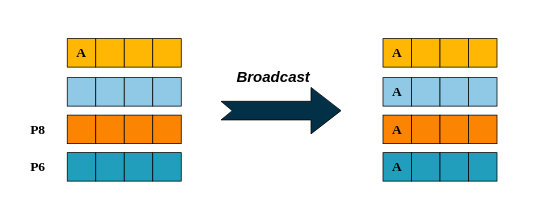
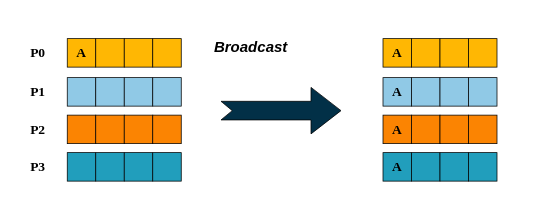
  <mxCell id="0" />
  <mxCell id="1" parent="0" />
  <mxCell id="2" value="" style="rounded=0;whiteSpace=wrap;html=1;strokeColor=none;fillColor=none;" parent="1" vertex="1"><mxGeometry x="20" y="20" width="675" height="254" as="geometry" /></mxCell>
  <mxCell id="3" value="&lt;font style=&quot;font-size: 18px;&quot; face=&quot;Times New Roman&quot;&gt;&lt;b&gt;A&lt;/b&gt;&lt;/font&gt;" style="whiteSpace=wrap;html=1;aspect=fixed;fillColor=#FFB703;" parent="1" vertex="1"><mxGeometry x="89" y="51" width="38" height="38" as="geometry" /></mxCell>
  <mxCell id="4" value="" style="whiteSpace=wrap;html=1;aspect=fixed;fillColor=#FFB703;" parent="1" vertex="1"><mxGeometry x="127" y="51" width="38" height="38" as="geometry" /></mxCell>
  <mxCell id="5" value="" style="whiteSpace=wrap;html=1;aspect=fixed;fillColor=#FFB703;" parent="1" vertex="1"><mxGeometry x="165" y="51" width="38" height="38" as="geometry" /></mxCell>
  <mxCell id="6" value="" style="whiteSpace=wrap;html=1;aspect=fixed;fillColor=#FFB703;" parent="1" vertex="1"><mxGeometry x="203" y="51" width="38" height="38" as="geometry" /></mxCell>
  <mxCell id="7" value="" style="whiteSpace=wrap;html=1;aspect=fixed;fillColor=#90C9E6;" parent="1" vertex="1"><mxGeometry x="89" y="103" width="38" height="38" as="geometry" /></mxCell>
  <mxCell id="8" value="" style="whiteSpace=wrap;html=1;aspect=fixed;fillColor=#90C9E6;" parent="1" vertex="1"><mxGeometry x="127" y="103" width="38" height="38" as="geometry" /></mxCell>
  <mxCell id="9" value="" style="whiteSpace=wrap;html=1;aspect=fixed;fillColor=#90C9E6;" parent="1" vertex="1"><mxGeometry x="165" y="103" width="38" height="38" as="geometry" /></mxCell>
  <mxCell id="10" value="" style="whiteSpace=wrap;html=1;aspect=fixed;fillColor=#90C9E6;" parent="1" vertex="1"><mxGeometry x="203" y="103" width="38" height="38" as="geometry" /></mxCell>
  <mxCell id="11" value="" style="whiteSpace=wrap;html=1;aspect=fixed;fillColor=#FB8402;" parent="1" vertex="1"><mxGeometry x="89" y="153" width="38" height="38" as="geometry" /></mxCell>
  <mxCell id="12" value="" style="whiteSpace=wrap;html=1;aspect=fixed;fillColor=#FB8402;" parent="1" vertex="1"><mxGeometry x="127" y="153" width="38" height="38" as="geometry" /></mxCell>
  <mxCell id="13" value="" style="whiteSpace=wrap;html=1;aspect=fixed;fillColor=#FB8402;" parent="1" vertex="1"><mxGeometry x="165" y="153" width="38" height="38" as="geometry" /></mxCell>
  <mxCell id="14" value="" style="whiteSpace=wrap;html=1;aspect=fixed;fillColor=#FB8402;" parent="1" vertex="1"><mxGeometry x="203" y="153" width="38" height="38" as="geometry" /></mxCell>
  <mxCell id="15" value="" style="whiteSpace=wrap;html=1;aspect=fixed;fillColor=#219EBC;" parent="1" vertex="1"><mxGeometry x="89" y="203" width="38" height="38" as="geometry" /></mxCell>
  <mxCell id="16" value="" style="whiteSpace=wrap;html=1;aspect=fixed;fillColor=#219EBC;" parent="1" vertex="1"><mxGeometry x="127" y="203" width="38" height="38" as="geometry" /></mxCell>
  <mxCell id="17" value="" style="whiteSpace=wrap;html=1;aspect=fixed;fillColor=#219EBC;" parent="1" vertex="1"><mxGeometry x="165" y="203" width="38" height="38" as="geometry" /></mxCell>
  <mxCell id="18" value="" style="whiteSpace=wrap;html=1;aspect=fixed;fillColor=#219EBC;" parent="1" vertex="1"><mxGeometry x="203" y="203" width="38" height="38" as="geometry" /></mxCell>
- <mxCell id="21" value="&lt;font style=&quot;font-size: 18px;&quot; face=&quot;Times New Roman&quot;&gt;&lt;b&gt;P8&lt;/b&gt;&lt;/font&gt;" style="text;html=1;strokeColor=none;fillColor=none;align=center;verticalAlign=middle;whiteSpace=wrap;rounded=0;fontColor=#000000;" parent="1" vertex="1"><mxGeometry x="20" y="157" width="60" height="30" as="geometry" /></mxCell>
- <mxCell id="22" value="&lt;font style=&quot;font-size: 18px;&quot; face=&quot;Times New Roman&quot;&gt;&lt;b&gt;P6&lt;/b&gt;&lt;/font&gt;" style="text;html=1;strokeColor=none;fillColor=none;align=center;verticalAlign=middle;whiteSpace=wrap;rounded=0;fontColor=#000000;" parent="1" vertex="1"><mxGeometry x="20" y="207" width="60" height="30" as="geometry" /></mxCell>
+ <mxCell id="19" value="&lt;font style=&quot;font-size: 18px;&quot; face=&quot;Times New Roman&quot;&gt;&lt;b&gt;P0&lt;/b&gt;&lt;/font&gt;" style="text;html=1;strokeColor=none;fillColor=none;align=center;verticalAlign=middle;whiteSpace=wrap;rounded=0;fontColor=#000000;" parent="1" vertex="1"><mxGeometry x="20" y="55" width="60" height="30" as="geometry" /></mxCell>
+ <mxCell id="20" value="&lt;font style=&quot;font-size: 18px;&quot; face=&quot;Times New Roman&quot;&gt;&lt;b&gt;P1&lt;/b&gt;&lt;/font&gt;" style="text;html=1;strokeColor=none;fillColor=none;align=center;verticalAlign=middle;whiteSpace=wrap;rounded=0;fontColor=#000000;" parent="1" vertex="1"><mxGeometry x="20" y="107" width="60" height="30" as="geometry" /></mxCell>
+ <mxCell id="21" value="&lt;font style=&quot;font-size: 18px;&quot; face=&quot;Times New Roman&quot;&gt;&lt;b&gt;P2&lt;/b&gt;&lt;/font&gt;" style="text;html=1;strokeColor=none;fillColor=none;align=center;verticalAlign=middle;whiteSpace=wrap;rounded=0;fontColor=#000000;" parent="1" vertex="1"><mxGeometry x="20" y="157" width="60" height="30" as="geometry" /></mxCell>
+ <mxCell id="22" value="&lt;font style=&quot;font-size: 18px;&quot; face=&quot;Times New Roman&quot;&gt;&lt;b&gt;P3&lt;/b&gt;&lt;/font&gt;" style="text;html=1;strokeColor=none;fillColor=none;align=center;verticalAlign=middle;whiteSpace=wrap;rounded=0;fontColor=#000000;" parent="1" vertex="1"><mxGeometry x="20" y="207" width="60" height="30" as="geometry" /></mxCell>
  <mxCell id="23" value="" style="html=1;shadow=0;dashed=0;align=center;verticalAlign=middle;shape=mxgraph.arrows2.arrow;dy=0.6;dx=40;notch=15;fillColor=#023047;" parent="1" vertex="1"><mxGeometry x="294" y="116" width="160" height="62" as="geometry" /></mxCell>
- <mxCell id="24" value="&lt;font style=&quot;font-size: 20px;&quot;&gt;&lt;b style=&quot;&quot;&gt;&lt;i style=&quot;&quot;&gt;Broadcast&lt;/i&gt;&lt;/b&gt;&lt;/font&gt;" style="text;html=1;strokeColor=none;fillColor=none;align=center;verticalAlign=middle;whiteSpace=wrap;rounded=0;" parent="1" vertex="1"><mxGeometry x="297" y="86" width="134" height="30" as="geometry" /></mxCell>
+ <mxCell id="24" value="&lt;font style=&quot;font-size: 20px;&quot;&gt;&lt;b style=&quot;&quot;&gt;&lt;i style=&quot;&quot;&gt;Broadcast&lt;/i&gt;&lt;/b&gt;&lt;/font&gt;" style="text;html=1;strokeColor=none;fillColor=none;align=center;verticalAlign=middle;whiteSpace=wrap;rounded=0;" parent="1" vertex="1"><mxGeometry x="267" y="46" width="134" height="30" as="geometry" /></mxCell>
  <mxCell id="25" value="&lt;font style=&quot;font-size: 18px;&quot; face=&quot;Times New Roman&quot;&gt;&lt;b&gt;A&lt;/b&gt;&lt;/font&gt;" style="whiteSpace=wrap;html=1;aspect=fixed;fillColor=#FFB703;" parent="1" vertex="1"><mxGeometry x="510" y="51" width="38" height="38" as="geometry" /></mxCell>
  <mxCell id="26" value="" style="whiteSpace=wrap;html=1;aspect=fixed;fillColor=#FFB703;" parent="1" vertex="1"><mxGeometry x="548" y="51" width="38" height="38" as="geometry" /></mxCell>
  <mxCell id="27" value="" style="whiteSpace=wrap;html=1;aspect=fixed;fillColor=#FFB703;" parent="1" vertex="1"><mxGeometry x="586" y="51" width="38" height="38" as="geometry" /></mxCell>
  <mxCell id="28" value="" style="whiteSpace=wrap;html=1;aspect=fixed;fillColor=#FFB703;" parent="1" vertex="1"><mxGeometry x="624" y="51" width="38" height="38" as="geometry" /></mxCell>
  <mxCell id="29" value="&lt;b style=&quot;border-color: var(--border-color); font-family: &amp;quot;Times New Roman&amp;quot;; font-size: 18px;&quot;&gt;A&lt;/b&gt;" style="whiteSpace=wrap;html=1;aspect=fixed;fillColor=#90C9E6;" parent="1" vertex="1"><mxGeometry x="510" y="103" width="38" height="38" as="geometry" /></mxCell>
  <mxCell id="30" value="" style="whiteSpace=wrap;html=1;aspect=fixed;fillColor=#90C9E6;" parent="1" vertex="1"><mxGeometry x="548" y="103" width="38" height="38" as="geometry" /></mxCell>
  <mxCell id="31" value="" style="whiteSpace=wrap;html=1;aspect=fixed;fillColor=#90C9E6;" parent="1" vertex="1"><mxGeometry x="586" y="103" width="38" height="38" as="geometry" /></mxCell>
  <mxCell id="32" value="" style="whiteSpace=wrap;html=1;aspect=fixed;fillColor=#90C9E6;" parent="1" vertex="1"><mxGeometry x="624" y="103" width="38" height="38" as="geometry" /></mxCell>
  <mxCell id="33" value="&lt;b style=&quot;border-color: var(--border-color); font-family: &amp;quot;Times New Roman&amp;quot;; font-size: 18px;&quot;&gt;A&lt;/b&gt;" style="whiteSpace=wrap;html=1;aspect=fixed;fillColor=#FB8402;" parent="1" vertex="1"><mxGeometry x="510" y="153" width="38" height="38" as="geometry" /></mxCell>
  <mxCell id="34" value="" style="whiteSpace=wrap;html=1;aspect=fixed;fillColor=#FB8402;" parent="1" vertex="1"><mxGeometry x="548" y="153" width="38" height="38" as="geometry" /></mxCell>
  <mxCell id="35" value="" style="whiteSpace=wrap;html=1;aspect=fixed;fillColor=#FB8402;" parent="1" vertex="1"><mxGeometry x="586" y="153" width="38" height="38" as="geometry" /></mxCell>
  <mxCell id="36" value="" style="whiteSpace=wrap;html=1;aspect=fixed;fillColor=#FB8402;" parent="1" vertex="1"><mxGeometry x="624" y="153" width="38" height="38" as="geometry" /></mxCell>
  <mxCell id="37" value="&lt;b style=&quot;border-color: var(--border-color); font-family: &amp;quot;Times New Roman&amp;quot;; font-size: 18px;&quot;&gt;A&lt;/b&gt;" style="whiteSpace=wrap;html=1;aspect=fixed;fillColor=#219EBC;" parent="1" vertex="1"><mxGeometry x="510" y="203" width="38" height="38" as="geometry" /></mxCell>
  <mxCell id="38" value="" style="whiteSpace=wrap;html=1;aspect=fixed;fillColor=#219EBC;" parent="1" vertex="1"><mxGeometry x="548" y="203" width="38" height="38" as="geometry" /></mxCell>
  <mxCell id="39" value="" style="whiteSpace=wrap;html=1;aspect=fixed;fillColor=#219EBC;" parent="1" vertex="1"><mxGeometry x="586" y="203" width="38" height="38" as="geometry" /></mxCell>
  <mxCell id="40" value="" style="whiteSpace=wrap;html=1;aspect=fixed;fillColor=#219EBC;" parent="1" vertex="1"><mxGeometry x="624" y="203" width="38" height="38" as="geometry" /></mxCell>
